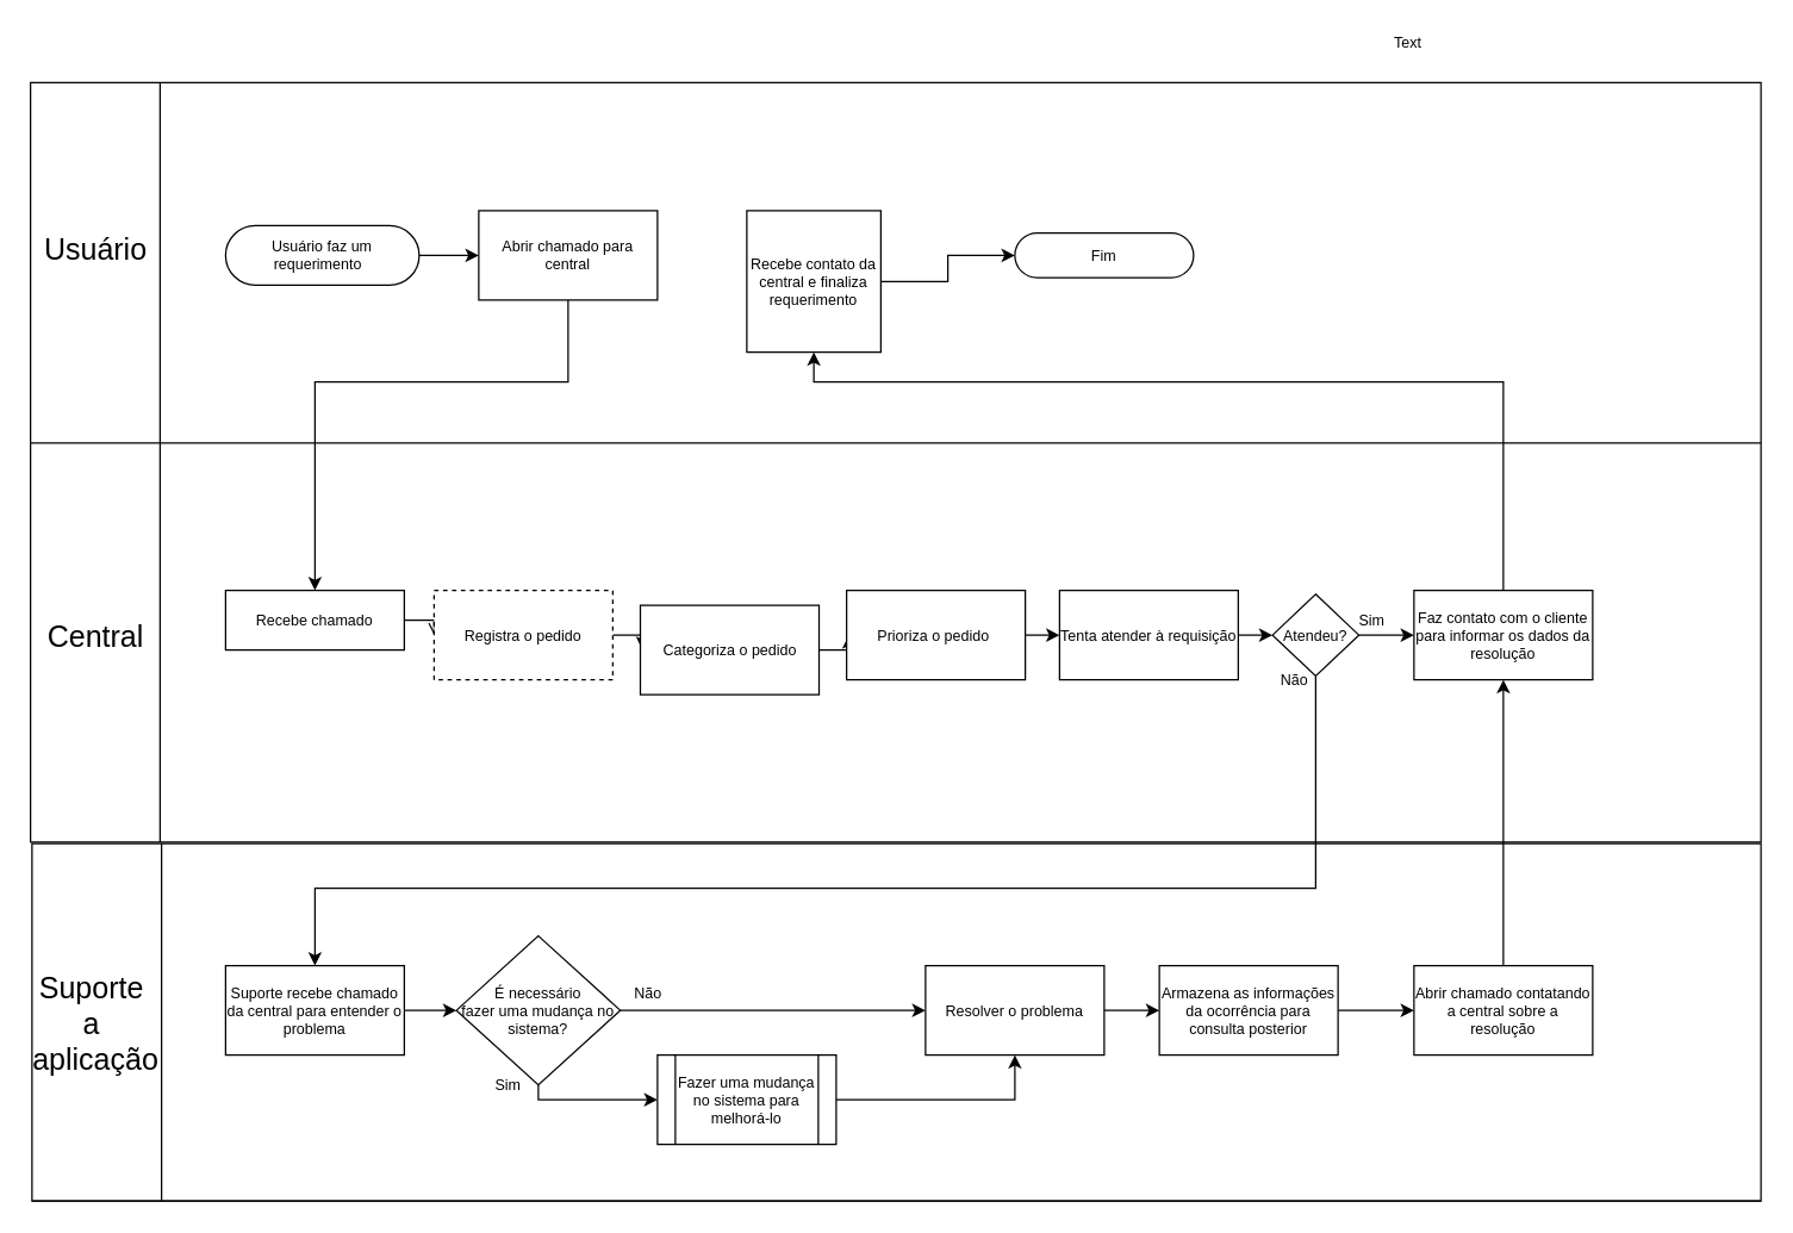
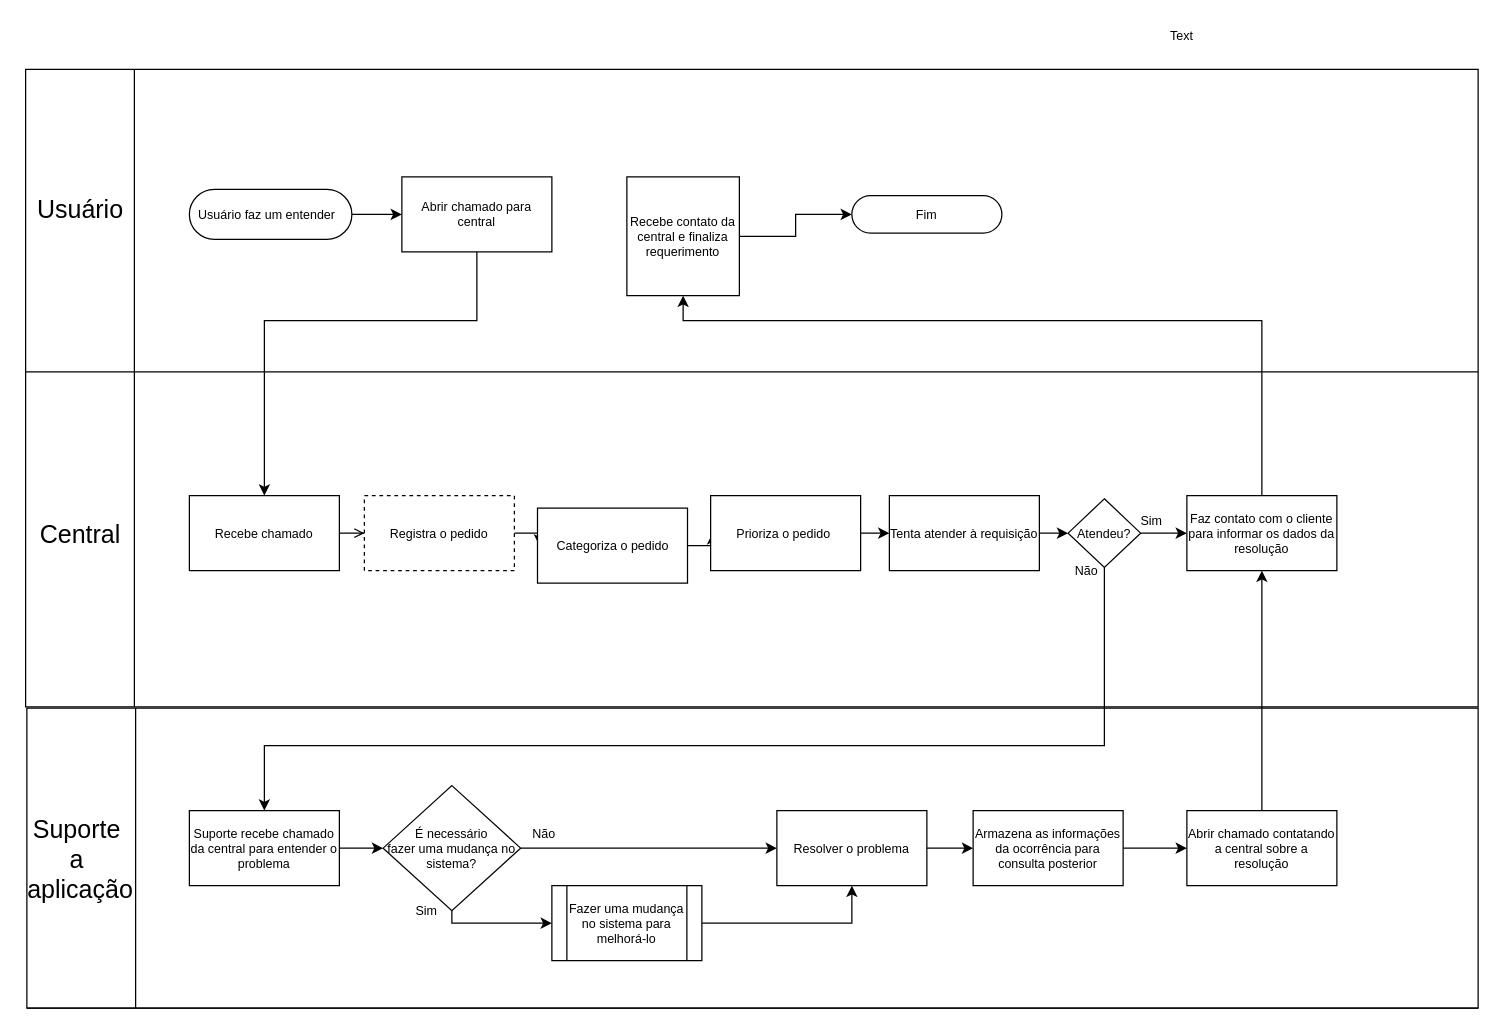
  <mxCell id="0" />
  <mxCell id="1" parent="0" />
  <mxCell id="2" value="" style="shape=internalStorage;whiteSpace=wrap;html=1;backgroundOutline=1;dx=87;dy=242;verticalAlign=top;" vertex="1" parent="1"><mxGeometry x="20" y="55" width="1162" height="510" as="geometry" /></mxCell>
  <mxCell id="3" value="" style="shape=internalStorage;whiteSpace=wrap;html=1;backgroundOutline=1;dx=87;dy=242;verticalAlign=top;" vertex="1" parent="1"><mxGeometry y="566" width="1161" height="240" as="geometry" x="21" /></mxCell>
  <mxCell id="4" value="Usuário" style="text;html=1;strokeColor=none;fillColor=none;align=center;verticalAlign=middle;whiteSpace=wrap;rounded=0;strokeWidth=9;fontSize=20;" vertex="1" parent="1"><mxGeometry x="44" y="156" width="40" height="20" as="geometry" /></mxCell>
  <mxCell id="5" value="Central&lt;br&gt;" style="text;html=1;strokeColor=none;fillColor=none;align=center;verticalAlign=middle;whiteSpace=wrap;rounded=0;fontSize=20;" vertex="1" parent="1"><mxGeometry x="44" y="416" width="40" height="20" as="geometry" /></mxCell>
  <mxCell id="6" value="Text" style="text;html=1;resizable=0;points=[];autosize=1;align=left;verticalAlign=top;spacingTop=-4;fontSize=10;" vertex="1" parent="1"><mxGeometry x="934" y="20" width="30" height="10" as="geometry" /></mxCell>
  <mxCell id="7" value="" style="group" vertex="1" connectable="0" parent="1"><mxGeometry x="151" y="151" width="130" height="40" as="geometry" /></mxCell>
  <mxCell id="8" value="" style="html=1;dashed=0;whitespace=wrap;shape=mxgraph.dfd.start;strokeWidth=1;fontSize=20;" vertex="1" parent="7"><mxGeometry width="130" height="40" as="geometry" /></mxCell>
- <mxCell id="9" value="Usuário faz um requerimento&amp;nbsp;&amp;nbsp;" style="text;html=1;strokeColor=none;fillColor=none;align=center;verticalAlign=middle;whiteSpace=wrap;rounded=0;fontSize=10;" vertex="1" parent="7"><mxGeometry y="6.667" width="130" height="26.667" as="geometry" /></mxCell>
+ <mxCell id="9" value="Usuário faz um entender&amp;nbsp;&amp;nbsp;" style="text;html=1;strokeColor=none;fillColor=none;align=center;verticalAlign=middle;whiteSpace=wrap;rounded=0;fontSize=10;" vertex="1" parent="7"><mxGeometry y="6.667" width="130" height="26.667" as="geometry" /></mxCell>
  <mxCell id="10" value="" style="edgeStyle=orthogonalEdgeStyle;rounded=0;orthogonalLoop=1;jettySize=auto;html=1;fontSize=10;endArrow=open;" edge="1" parent="1" source="11" target="17"><mxGeometry relative="1" as="geometry" /></mxCell>
- <mxCell id="11" value="Recebe chamado" style="rounded=0;whiteSpace=wrap;html=1;strokeWidth=1;fontSize=10;" vertex="1" parent="1"><mxGeometry x="151" y="396" width="120" height="40" as="geometry" /></mxCell>
+ <mxCell id="11" value="Recebe chamado" style="rounded=0;whiteSpace=wrap;html=1;strokeWidth=1;fontSize=10;" vertex="1" parent="1"><mxGeometry x="151" y="396" width="120" height="60" as="geometry" /></mxCell>
  <mxCell id="12" style="edgeStyle=orthogonalEdgeStyle;rounded=0;orthogonalLoop=1;jettySize=auto;html=1;exitX=0.5;exitY=1;exitDx=0;exitDy=0;entryX=0.5;entryY=0;entryDx=0;entryDy=0;fontSize=10;" edge="1" parent="1" source="13" target="11"><mxGeometry relative="1" as="geometry"><Array as="points"><mxPoint x="381" y="256" /><mxPoint x="211" y="256" /></Array></mxGeometry></mxCell>
  <mxCell id="13" value="Abrir chamado para central" style="rounded=0;whiteSpace=wrap;html=1;strokeWidth=1;fontSize=10;" vertex="1" parent="1"><mxGeometry x="321" y="141" width="120" height="60" as="geometry" /></mxCell>
  <mxCell id="14" value="" style="edgeStyle=orthogonalEdgeStyle;rounded=0;orthogonalLoop=1;jettySize=auto;html=1;fontSize=10;" edge="1" parent="1" source="9" target="13"><mxGeometry relative="1" as="geometry" /></mxCell>
  <mxCell id="15" value="Suporte&amp;nbsp;&lt;br&gt;a&amp;nbsp;&lt;br&gt;aplicação" style="text;html=1;strokeColor=none;fillColor=none;align=center;verticalAlign=middle;whiteSpace=wrap;rounded=0;fontSize=20;" vertex="1" parent="1"><mxGeometry x="44" y="676" width="40" height="20" as="geometry" /></mxCell>
  <mxCell id="16" value="" style="edgeStyle=orthogonalEdgeStyle;rounded=0;orthogonalLoop=1;jettySize=auto;html=1;fontSize=10;" edge="1" parent="1" source="17" target="19"><mxGeometry relative="1" as="geometry" /></mxCell>
  <mxCell id="17" value="Registra o pedido" style="rounded=0;whiteSpace=wrap;html=1;strokeWidth=1;fontSize=10;dashed=1;" vertex="1" parent="1"><mxGeometry x="291" y="396" width="120" height="60" as="geometry" /></mxCell>
  <mxCell id="18" value="" style="edgeStyle=orthogonalEdgeStyle;rounded=0;orthogonalLoop=1;jettySize=auto;html=1;fontSize=10;" edge="1" parent="1" source="19" target="21"><mxGeometry relative="1" as="geometry" /></mxCell>
  <mxCell id="19" value="Categoriza o pedido" style="rounded=0;whiteSpace=wrap;html=1;strokeWidth=1;fontSize=10;" vertex="1" parent="1"><mxGeometry x="429.5" y="406" width="120" height="60" as="geometry" /></mxCell>
  <mxCell id="20" value="" style="edgeStyle=orthogonalEdgeStyle;rounded=0;orthogonalLoop=1;jettySize=auto;html=1;fontSize=10;" edge="1" parent="1" source="21" target="23"><mxGeometry relative="1" as="geometry" /></mxCell>
  <mxCell id="21" value="Prioriza o pedido&amp;nbsp;" style="rounded=0;whiteSpace=wrap;html=1;strokeWidth=1;fontSize=10;" vertex="1" parent="1"><mxGeometry x="568" y="396" width="120" height="60" as="geometry" /></mxCell>
  <mxCell id="22" style="edgeStyle=orthogonalEdgeStyle;rounded=0;orthogonalLoop=1;jettySize=auto;html=1;exitX=1;exitY=0.5;exitDx=0;exitDy=0;entryX=0;entryY=0.5;entryDx=0;entryDy=0;fontSize=10;" edge="1" parent="1" source="23" target="26"><mxGeometry relative="1" as="geometry" /></mxCell>
  <mxCell id="23" value="Tenta atender à requisição" style="rounded=0;whiteSpace=wrap;html=1;strokeWidth=1;fontSize=10;" vertex="1" parent="1"><mxGeometry x="711" y="396" width="120" height="60" as="geometry" /></mxCell>
  <mxCell id="24" style="edgeStyle=orthogonalEdgeStyle;rounded=0;orthogonalLoop=1;jettySize=auto;html=1;exitX=1;exitY=0.5;exitDx=0;exitDy=0;entryX=0;entryY=0.5;entryDx=0;entryDy=0;fontSize=10;" edge="1" parent="1" source="26" target="28"><mxGeometry relative="1" as="geometry" /></mxCell>
  <mxCell id="25" style="edgeStyle=orthogonalEdgeStyle;rounded=0;orthogonalLoop=1;jettySize=auto;html=1;exitX=0.5;exitY=1;exitDx=0;exitDy=0;entryX=0.5;entryY=0;entryDx=0;entryDy=0;fontSize=10;" edge="1" parent="1" source="26" target="36"><mxGeometry relative="1" as="geometry"><Array as="points"><mxPoint x="883" y="596" /><mxPoint x="211" y="596" /></Array></mxGeometry></mxCell>
  <mxCell id="26" value="Atendeu?" style="rhombus;whiteSpace=wrap;html=1;strokeWidth=1;fontSize=10;" vertex="1" parent="1"><mxGeometry x="854" y="398.5" width="58" height="55" as="geometry" /></mxCell>
  <mxCell id="27" style="edgeStyle=orthogonalEdgeStyle;rounded=0;orthogonalLoop=1;jettySize=auto;html=1;exitX=0.5;exitY=0;exitDx=0;exitDy=0;entryX=0.5;entryY=1;entryDx=0;entryDy=0;fontSize=10;" edge="1" parent="1" source="28" target="31"><mxGeometry relative="1" as="geometry"><Array as="points"><mxPoint x="995" y="256" /><mxPoint x="561" y="256" /></Array></mxGeometry></mxCell>
  <mxCell id="28" value="Faz contato com o cliente para informar os dados da resolução" style="rounded=0;whiteSpace=wrap;html=1;strokeWidth=1;fontSize=10;" vertex="1" parent="1"><mxGeometry x="949" y="396" width="120" height="60" as="geometry" /></mxCell>
  <mxCell id="29" value="Sim" style="text;html=1;strokeColor=none;fillColor=none;align=center;verticalAlign=middle;whiteSpace=wrap;rounded=0;fontSize=10;" vertex="1" parent="1"><mxGeometry x="901" y="406" width="40" height="20" as="geometry" /></mxCell>
  <mxCell id="30" value="" style="edgeStyle=orthogonalEdgeStyle;rounded=0;orthogonalLoop=1;jettySize=auto;html=1;fontSize=10;" edge="1" parent="1" source="31" target="34"><mxGeometry relative="1" as="geometry" /></mxCell>
  <mxCell id="31" value="Recebe contato da central e finaliza requerimento" style="rounded=0;whiteSpace=wrap;html=1;strokeWidth=1;fontSize=10;" vertex="1" parent="1"><mxGeometry x="501" y="141" width="90" height="95" as="geometry" /></mxCell>
  <mxCell id="32" value="" style="group" vertex="1" connectable="0" parent="1"><mxGeometry x="681" y="156" width="120" height="30" as="geometry" /></mxCell>
  <mxCell id="33" value="" style="html=1;dashed=0;whitespace=wrap;shape=mxgraph.dfd.start;strokeWidth=1;fontSize=20;" vertex="1" parent="32"><mxGeometry width="120" height="30" as="geometry" /></mxCell>
  <mxCell id="34" value="Fim" style="text;html=1;strokeColor=none;fillColor=none;align=center;verticalAlign=middle;whiteSpace=wrap;rounded=0;fontSize=10;" vertex="1" parent="32"><mxGeometry y="5" width="120" height="20" as="geometry" /></mxCell>
  <mxCell id="35" value="" style="edgeStyle=orthogonalEdgeStyle;rounded=0;orthogonalLoop=1;jettySize=auto;html=1;fontSize=10;" edge="1" parent="1" source="36" target="40"><mxGeometry relative="1" as="geometry" /></mxCell>
  <mxCell id="36" value="Suporte recebe chamado da central para entender o problema" style="rounded=0;whiteSpace=wrap;html=1;strokeWidth=1;fontSize=10;" vertex="1" parent="1"><mxGeometry x="151" y="648" width="120" height="60" as="geometry" /></mxCell>
  <mxCell id="37" value="Não" style="text;html=1;strokeColor=none;fillColor=none;align=center;verticalAlign=middle;whiteSpace=wrap;rounded=0;fontSize=10;" vertex="1" parent="1"><mxGeometry x="849" y="446" width="40" height="20" as="geometry" /></mxCell>
  <mxCell id="38" style="edgeStyle=orthogonalEdgeStyle;rounded=0;orthogonalLoop=1;jettySize=auto;html=1;exitX=0.5;exitY=1;exitDx=0;exitDy=0;entryX=0;entryY=0.5;entryDx=0;entryDy=0;fontSize=10;" edge="1" parent="1" source="40" target="42"><mxGeometry relative="1" as="geometry"><Array as="points"><mxPoint x="361" y="738" /></Array></mxGeometry></mxCell>
  <mxCell id="39" style="edgeStyle=orthogonalEdgeStyle;rounded=0;orthogonalLoop=1;jettySize=auto;html=1;exitX=1;exitY=0.5;exitDx=0;exitDy=0;entryX=0;entryY=0.5;entryDx=0;entryDy=0;fontSize=10;" edge="1" parent="1" source="40" target="46"><mxGeometry relative="1" as="geometry"><Array as="points"><mxPoint x="621" y="678" /></Array></mxGeometry></mxCell>
  <mxCell id="40" value="&lt;span style=&quot;white-space: normal&quot;&gt;É necessário &lt;br&gt;fazer uma mudança no sistema?&lt;/span&gt;" style="rhombus;whiteSpace=wrap;html=1;strokeWidth=1;fontSize=10;" vertex="1" parent="1"><mxGeometry x="306" y="628" width="110" height="100" as="geometry" /></mxCell>
  <mxCell id="41" style="edgeStyle=orthogonalEdgeStyle;rounded=0;orthogonalLoop=1;jettySize=auto;html=1;exitX=1;exitY=0.5;exitDx=0;exitDy=0;entryX=0.5;entryY=1;entryDx=0;entryDy=0;fontSize=10;" edge="1" parent="1" source="42" target="46"><mxGeometry relative="1" as="geometry" /></mxCell>
  <mxCell id="42" value="Fazer uma mudança no sistema para melhorá-lo" style="shape=process;whiteSpace=wrap;html=1;backgroundOutline=1;strokeWidth=1;fontSize=10;" vertex="1" parent="1"><mxGeometry x="441" y="708" width="120" height="60" as="geometry" /></mxCell>
  <mxCell id="43" value="Não" style="text;html=1;strokeColor=none;fillColor=none;align=center;verticalAlign=middle;whiteSpace=wrap;rounded=0;fontSize=10;" vertex="1" parent="1"><mxGeometry x="414.5" y="656" width="40" height="20" as="geometry" /></mxCell>
  <mxCell id="44" value="Sim" style="text;html=1;strokeColor=none;fillColor=none;align=center;verticalAlign=middle;whiteSpace=wrap;rounded=0;fontSize=10;" vertex="1" parent="1"><mxGeometry x="321" y="718" width="40" height="20" as="geometry" /></mxCell>
  <mxCell id="45" style="edgeStyle=orthogonalEdgeStyle;rounded=0;orthogonalLoop=1;jettySize=auto;html=1;exitX=1;exitY=0.5;exitDx=0;exitDy=0;entryX=0;entryY=0.5;entryDx=0;entryDy=0;fontSize=10;" edge="1" parent="1" source="46" target="50"><mxGeometry relative="1" as="geometry" /></mxCell>
  <mxCell id="46" value="Resolver o problema" style="rounded=0;whiteSpace=wrap;html=1;strokeWidth=1;fontSize=10;" vertex="1" parent="1"><mxGeometry x="621" y="648" width="120" height="60" as="geometry" /></mxCell>
  <mxCell id="47" value="" style="edgeStyle=orthogonalEdgeStyle;rounded=0;orthogonalLoop=1;jettySize=auto;html=1;fontSize=10;entryX=0.5;entryY=1;entryDx=0;entryDy=0;" edge="1" parent="1" source="48" target="28"><mxGeometry relative="1" as="geometry"><mxPoint x="995" y="576" as="targetPoint" /></mxGeometry></mxCell>
  <mxCell id="48" value="Abrir chamado contatando a central sobre a resolução" style="rounded=0;whiteSpace=wrap;html=1;strokeWidth=1;fontSize=10;" vertex="1" parent="1"><mxGeometry x="949" y="648" width="120" height="60" as="geometry" /></mxCell>
  <mxCell id="49" value="" style="edgeStyle=orthogonalEdgeStyle;rounded=0;orthogonalLoop=1;jettySize=auto;html=1;fontSize=10;" edge="1" parent="1" source="50" target="48"><mxGeometry relative="1" as="geometry" /></mxCell>
  <mxCell id="50" value="Armazena as informações da ocorrência para consulta posterior" style="rounded=0;whiteSpace=wrap;html=1;strokeWidth=1;fontSize=10;" vertex="1" parent="1"><mxGeometry x="778" y="648" width="120" height="60" as="geometry" /></mxCell>
